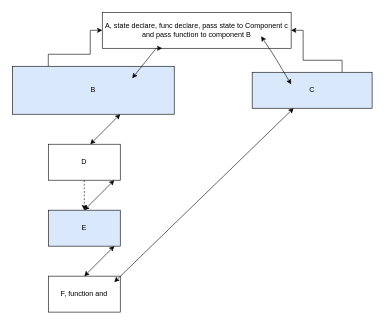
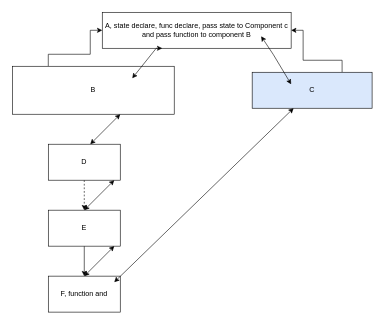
  <mxCell id="0" />
  <mxCell id="1" parent="0" />
  <mxCell id="2" value="A, state declare, func declare, pass state to Component c and pass function to component B" style="rounded=0;whiteSpace=wrap;html=1;" vertex="1" parent="1"><mxGeometry x="170" y="20" width="315" height="60" as="geometry" /></mxCell>
  <mxCell id="3" style="edgeStyle=orthogonalEdgeStyle;rounded=0;orthogonalLoop=1;jettySize=auto;html=1;entryX=0;entryY=0.5;entryDx=0;entryDy=0;" edge="1" parent="1" source="4" target="2"><mxGeometry relative="1" as="geometry"><Array as="points"><mxPoint x="80" y="90" /><mxPoint x="150" y="90" /><mxPoint x="150" y="50" /></Array></mxGeometry></mxCell>
- <mxCell id="4" value="B" style="rounded=0;whiteSpace=wrap;html=1;fillColor=#dae8fc;" vertex="1" parent="1"><mxGeometry x="20" y="110" width="270" height="80" as="geometry" /></mxCell>
+ <mxCell id="4" value="B" style="rounded=0;whiteSpace=wrap;html=1;" vertex="1" parent="1"><mxGeometry x="20" y="110" width="270" height="80" as="geometry" /></mxCell>
  <mxCell id="5" style="edgeStyle=orthogonalEdgeStyle;rounded=0;orthogonalLoop=1;jettySize=auto;html=1;entryX=1;entryY=0.5;entryDx=0;entryDy=0;" edge="1" parent="1" source="6" target="2"><mxGeometry relative="1" as="geometry"><Array as="points"><mxPoint x="570" y="100" /><mxPoint x="505" y="100" /><mxPoint x="505" y="50" /></Array></mxGeometry></mxCell>
  <mxCell id="6" value="C" style="rounded=0;whiteSpace=wrap;html=1;fillColor=#dae8fc;" vertex="1" parent="1"><mxGeometry x="420" y="120" width="200" height="60" as="geometry" /></mxCell>
  <mxCell id="7" style="edgeStyle=orthogonalEdgeStyle;rounded=0;orthogonalLoop=1;jettySize=auto;html=1;entryX=0.5;entryY=0;entryDx=0;entryDy=0;dashed=1;" edge="1" parent="1" source="8" target="10"><mxGeometry relative="1" as="geometry" /></mxCell>
  <mxCell id="8" value="D" style="rounded=0;whiteSpace=wrap;html=1;" vertex="1" parent="1"><mxGeometry x="80" y="240" width="120" height="60" as="geometry" /></mxCell>
- <mxCell id="10" value="E" style="rounded=0;whiteSpace=wrap;html=1;fillColor=#dae8fc;" vertex="1" parent="1"><mxGeometry x="80" y="350" width="120" height="60" as="geometry" /></mxCell>
+ <mxCell id="9" style="edgeStyle=orthogonalEdgeStyle;rounded=0;orthogonalLoop=1;jettySize=auto;html=1;entryX=0.5;entryY=0;entryDx=0;entryDy=0;" edge="1" parent="1" source="10" target="11"><mxGeometry relative="1" as="geometry" /></mxCell>
+ <mxCell id="10" value="E" style="rounded=0;whiteSpace=wrap;html=1;" vertex="1" parent="1"><mxGeometry x="80" y="350" width="120" height="60" as="geometry" /></mxCell>
  <mxCell id="11" value="F, function and" style="rounded=0;whiteSpace=wrap;html=1;" vertex="1" parent="1"><mxGeometry x="80" y="460" width="120" height="60" as="geometry" /></mxCell>
  <mxCell id="12" value="" style="endArrow=classic;startArrow=classic;html=1;rounded=0;" edge="1" parent="1" target="6"><mxGeometry width="50" height="50" relative="1" as="geometry"><mxPoint x="190" y="470" as="sourcePoint" /><mxPoint x="240" y="420" as="targetPoint" /></mxGeometry></mxCell>
  <mxCell id="13" value="" style="endArrow=classic;startArrow=classic;html=1;rounded=0;" edge="1" parent="1"><mxGeometry width="50" height="50" relative="1" as="geometry"><mxPoint x="220" y="130" as="sourcePoint" /><mxPoint x="270" y="80" as="targetPoint" /><Array as="points"><mxPoint x="260" y="80" /></Array></mxGeometry></mxCell>
  <mxCell id="14" value="" style="endArrow=classic;startArrow=classic;html=1;rounded=0;" edge="1" parent="1"><mxGeometry width="50" height="50" relative="1" as="geometry"><mxPoint x="150" y="240" as="sourcePoint" /><mxPoint x="200" y="190" as="targetPoint" /></mxGeometry></mxCell>
  <mxCell id="15" value="" style="endArrow=classic;startArrow=classic;html=1;rounded=0;" edge="1" parent="1"><mxGeometry width="50" height="50" relative="1" as="geometry"><mxPoint x="140" y="350" as="sourcePoint" /><mxPoint x="190" y="300" as="targetPoint" /></mxGeometry></mxCell>
  <mxCell id="16" value="" style="endArrow=classic;startArrow=classic;html=1;rounded=0;" edge="1" parent="1"><mxGeometry width="50" height="50" relative="1" as="geometry"><mxPoint x="140" y="460" as="sourcePoint" /><mxPoint x="190" y="410" as="targetPoint" /></mxGeometry></mxCell>
  <mxCell id="17" value="" style="endArrow=classic;startArrow=classic;html=1;rounded=0;" edge="1" parent="1"><mxGeometry width="50" height="50" relative="1" as="geometry"><mxPoint x="435" y="60" as="sourcePoint" /><mxPoint x="485" y="140" as="targetPoint" /><Array as="points"><mxPoint x="455" y="90" /></Array></mxGeometry></mxCell>
